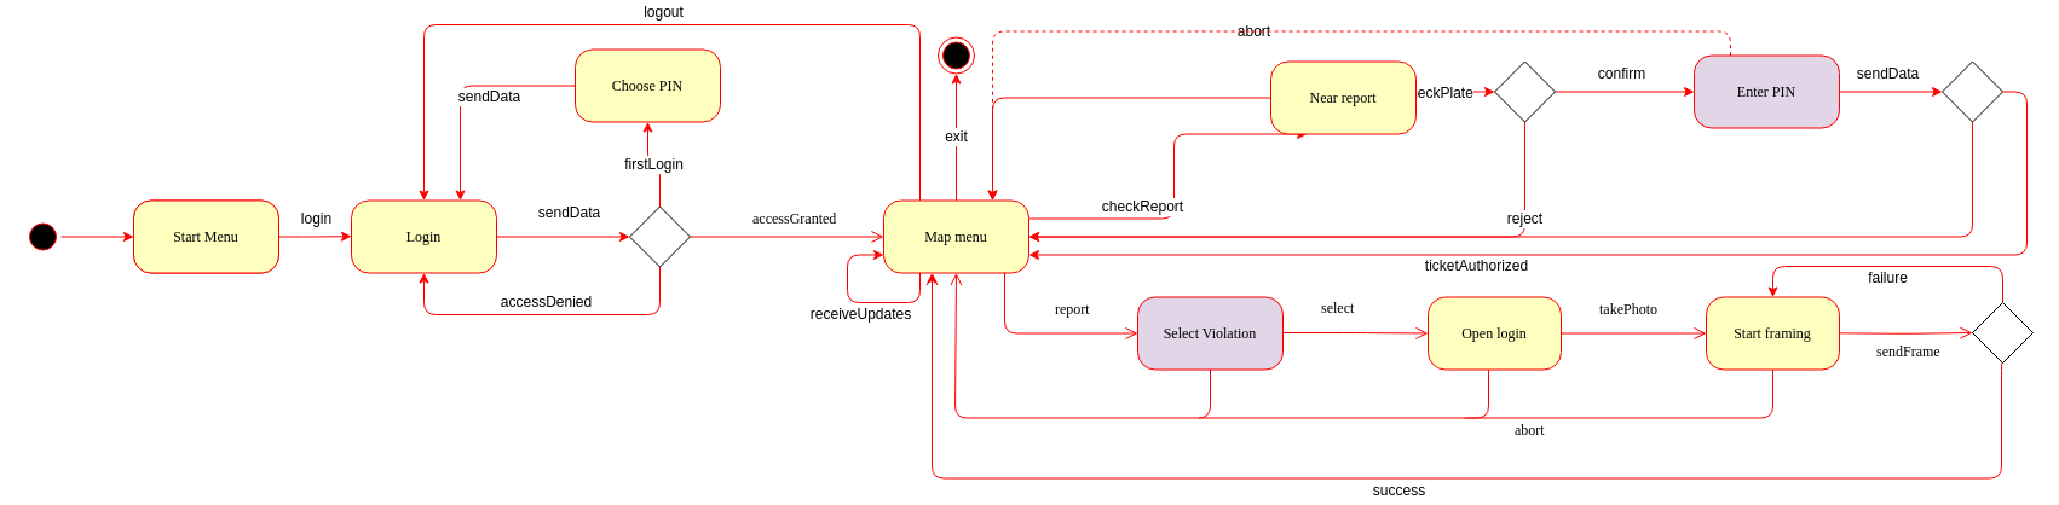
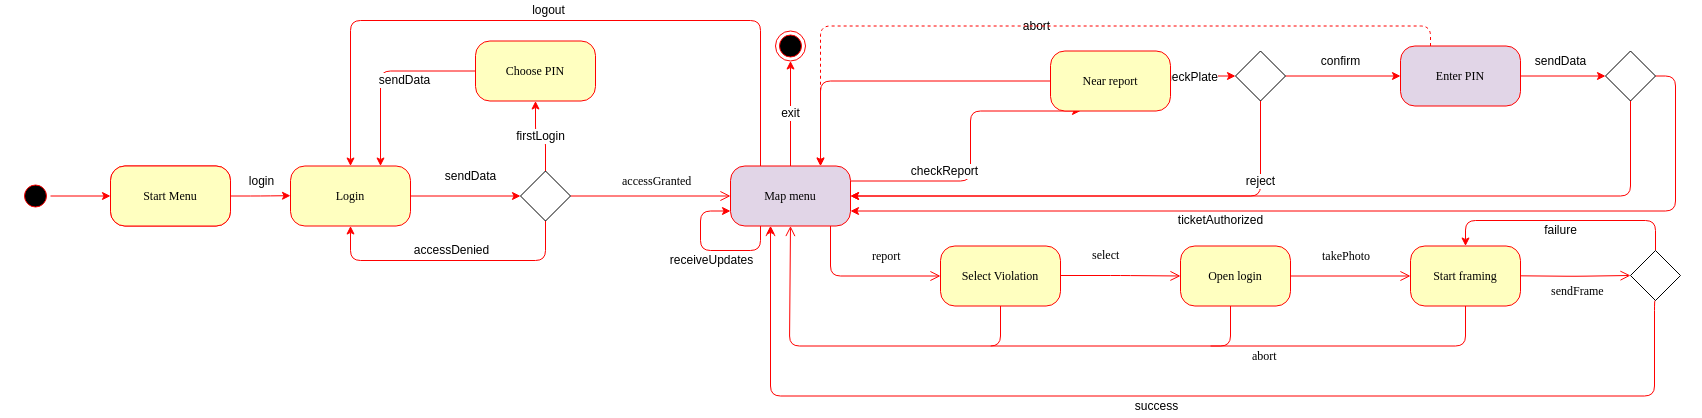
  <mxCell id="0" />
  <mxCell id="1" parent="0" />
  <mxCell id="2" value="" style="endArrow=none;html=1;strokeColor=#FF0000;" parent="1" edge="1"><mxGeometry width="50" height="50" relative="1" as="geometry"><mxPoint x="1210" y="345.5" as="sourcePoint" /><mxPoint x="1465" y="295.5" as="targetPoint" /><Array as="points"><mxPoint x="1465" y="345.5" /></Array></mxGeometry></mxCell>
  <mxCell id="3" value="" style="endArrow=none;html=1;strokeColor=#FF0000;" parent="1" edge="1"><mxGeometry width="50" height="50" relative="1" as="geometry"><mxPoint x="990" y="345.5" as="sourcePoint" /><mxPoint x="1230" y="295.5" as="targetPoint" /><Array as="points"><mxPoint x="1230" y="345.5" /></Array></mxGeometry></mxCell>
  <mxCell id="4" style="edgeStyle=orthogonalEdgeStyle;rounded=1;orthogonalLoop=1;jettySize=auto;html=1;exitX=0.5;exitY=0;exitDx=0;exitDy=0;entryX=0;entryY=0.5;entryDx=0;entryDy=0;strokeColor=#FF0000;fontSize=12;" parent="1" source="5" target="25" edge="1"><mxGeometry relative="1" as="geometry" /></mxCell>
  <mxCell id="5" value="" style="ellipse;html=1;shape=startState;fillColor=#000000;strokeColor=#ff0000;rounded=1;shadow=0;comic=0;labelBackgroundColor=none;fontFamily=Verdana;fontSize=12;fontColor=#000000;align=center;direction=south;" parent="1" vertex="1"><mxGeometry x="20" y="180.5" width="30" height="30" as="geometry" /></mxCell>
  <mxCell id="6" value="exit" style="edgeStyle=orthogonalEdgeStyle;rounded=1;orthogonalLoop=1;jettySize=auto;html=1;exitX=0.5;exitY=0;exitDx=0;exitDy=0;entryX=0.5;entryY=1;entryDx=0;entryDy=0;strokeColor=#FF0000;fontSize=12;fontColor=#000000;" parent="1" source="10" target="24" edge="1"><mxGeometry relative="1" as="geometry" /></mxCell>
  <mxCell id="7" value="logout" style="edgeStyle=orthogonalEdgeStyle;rounded=1;orthogonalLoop=1;jettySize=auto;html=1;exitX=0.25;exitY=0;exitDx=0;exitDy=0;entryX=0.5;entryY=0;entryDx=0;entryDy=0;strokeColor=#FF0000;fontSize=12;fontColor=#000000;" parent="1" source="10" target="29" edge="1"><mxGeometry x="0.021" y="-10" relative="1" as="geometry"><Array as="points"><mxPoint x="760" y="20" /><mxPoint x="350" y="20" /></Array><mxPoint as="offset" /></mxGeometry></mxCell>
  <mxCell id="8" value="abort" style="edgeStyle=orthogonalEdgeStyle;rounded=1;orthogonalLoop=1;jettySize=auto;html=1;exitX=0;exitY=0.5;exitDx=0;exitDy=0;entryX=0.75;entryY=0;entryDx=0;entryDy=0;strokeColor=#FF0000;fontSize=12;fontColor=#000000;" parent="1" source="34" target="10" edge="1"><mxGeometry x="-0.909" y="-55" relative="1" as="geometry"><mxPoint as="offset" /></mxGeometry></mxCell>
  <mxCell id="9" value="checkReport" style="edgeStyle=orthogonalEdgeStyle;rounded=1;orthogonalLoop=1;jettySize=auto;html=1;exitX=1;exitY=0.25;exitDx=0;exitDy=0;strokeColor=#FF0000;fontSize=12;fontColor=#000000;entryX=0.25;entryY=1;entryDx=0;entryDy=0;" parent="1" source="10" target="34" edge="1"><mxGeometry x="-0.375" y="10" relative="1" as="geometry"><mxPoint x="1000" y="106" as="targetPoint" /><Array as="points"><mxPoint x="970" y="180" /></Array><mxPoint as="offset" /></mxGeometry></mxCell>
- <mxCell id="10" value="Map menu" style="rounded=1;whiteSpace=wrap;html=1;arcSize=24;fillColor=#ffffc0;strokeColor=#ff0000;shadow=0;comic=0;labelBackgroundColor=none;fontFamily=Verdana;fontSize=12;fontColor=#000000;align=center;" parent="1" vertex="1"><mxGeometry x="730" y="165.5" width="120" height="60" as="geometry" /></mxCell>
- <mxCell id="11" value="Select Violation" style="rounded=1;whiteSpace=wrap;html=1;arcSize=24;fillColor=#e1d5e7;strokeColor=#ff0000;shadow=0;comic=0;labelBackgroundColor=none;fontFamily=Verdana;fontSize=12;fontColor=#000000;align=center;" parent="1" vertex="1"><mxGeometry x="940" y="245.5" width="120" height="60" as="geometry" /></mxCell>
+ <mxCell id="10" value="Map menu" style="rounded=1;whiteSpace=wrap;html=1;arcSize=24;fillColor=#e1d5e7;strokeColor=#ff0000;shadow=0;comic=0;labelBackgroundColor=none;fontFamily=Verdana;fontSize=12;fontColor=#000000;align=center;" parent="1" vertex="1"><mxGeometry x="730" y="165.5" width="120" height="60" as="geometry" /></mxCell>
+ <mxCell id="11" value="Select Violation" style="rounded=1;whiteSpace=wrap;html=1;arcSize=24;fillColor=#ffffc0;strokeColor=#ff0000;shadow=0;comic=0;labelBackgroundColor=none;fontFamily=Verdana;fontSize=12;fontColor=#000000;align=center;" parent="1" vertex="1"><mxGeometry x="940" y="245.5" width="120" height="60" as="geometry" /></mxCell>
  <mxCell id="12" value="Open login" style="rounded=1;whiteSpace=wrap;html=1;arcSize=24;fillColor=#ffffc0;strokeColor=#ff0000;shadow=0;comic=0;labelBackgroundColor=none;fontFamily=Verdana;fontSize=12;fontColor=#000000;align=center;" parent="1" vertex="1"><mxGeometry x="1180" y="245.5" width="110" height="60" as="geometry" /></mxCell>
  <mxCell id="13" value="accessGranted" style="edgeStyle=orthogonalEdgeStyle;html=1;labelBackgroundColor=none;endArrow=open;endSize=8;strokeColor=#ff0000;fontFamily=Verdana;fontSize=12;align=left;exitX=1;exitY=0.5;exitDx=0;exitDy=0;" parent="1" source="32" target="10" edge="1"><mxGeometry x="0.001" y="34" relative="1" as="geometry"><mxPoint x="640" y="195.5" as="sourcePoint" /><Array as="points" /><mxPoint x="-30" y="19" as="offset" /></mxGeometry></mxCell>
  <mxCell id="14" value="report" style="edgeStyle=orthogonalEdgeStyle;html=1;labelBackgroundColor=none;endArrow=open;endSize=8;strokeColor=#ff0000;fontFamily=Verdana;fontSize=12;align=left;entryX=0;entryY=0.5;" parent="1" target="11" edge="1"><mxGeometry x="0.125" y="20" relative="1" as="geometry"><Array as="points"><mxPoint x="830" y="275.5" /></Array><mxPoint x="830" y="225.5" as="sourcePoint" /><mxPoint as="offset" /></mxGeometry></mxCell>
  <mxCell id="15" style="edgeStyle=orthogonalEdgeStyle;html=1;exitX=0.25;exitY=0;entryX=0.25;entryY=1;labelBackgroundColor=none;endArrow=open;endSize=8;strokeColor=#ff0000;fontFamily=Verdana;fontSize=12;align=left;" parent="1" edge="1"><mxGeometry relative="1" as="geometry"><mxPoint x="770" y="355.5" as="sourcePoint" /><mxPoint x="770" y="225.5" as="targetPoint" /><Array as="points"><mxPoint x="770" y="295.5" /><mxPoint x="770" y="295.5" /></Array></mxGeometry></mxCell>
  <mxCell id="16" value="abort" style="edgeStyle=orthogonalEdgeStyle;html=1;labelBackgroundColor=none;endArrow=open;endSize=8;strokeColor=#ff0000;fontFamily=Verdana;fontSize=12;align=left;exitX=0.5;exitY=1;exitDx=0;exitDy=0;" parent="1" source="11" edge="1"><mxGeometry x="-0.785" y="251" relative="1" as="geometry"><Array as="points"><mxPoint x="1000" y="345.5" /><mxPoint x="789" y="345.5" /></Array><mxPoint x="1000" y="345.5" as="sourcePoint" /><mxPoint x="790" y="225.5" as="targetPoint" /><mxPoint x="250" y="-241" as="offset" /></mxGeometry></mxCell>
  <mxCell id="17" value="select" style="edgeStyle=orthogonalEdgeStyle;html=1;labelBackgroundColor=none;endArrow=open;endSize=8;strokeColor=#ff0000;fontFamily=Verdana;fontSize=12;align=left;entryX=0;entryY=0.5;entryDx=0;entryDy=0;" parent="1" target="12" edge="1"><mxGeometry x="-0.5" y="20" relative="1" as="geometry"><mxPoint x="1060" y="275" as="sourcePoint" /><mxPoint x="1140" y="280.5" as="targetPoint" /><mxPoint as="offset" /><Array as="points"><mxPoint x="1120" y="275.5" /><mxPoint x="1120" y="275.5" /></Array></mxGeometry></mxCell>
  <mxCell id="18" value="takePhoto" style="edgeStyle=orthogonalEdgeStyle;html=1;labelBackgroundColor=none;endArrow=open;endSize=8;strokeColor=#ff0000;fontFamily=Verdana;fontSize=12;align=left;entryX=0;entryY=0.5;entryDx=0;entryDy=0;" parent="1" edge="1"><mxGeometry x="-0.5" y="20" relative="1" as="geometry"><mxPoint x="1290" y="275.5" as="sourcePoint" /><mxPoint x="1410" y="275.5" as="targetPoint" /><mxPoint as="offset" /><Array as="points"><mxPoint x="1290" y="275.5" /><mxPoint x="1290" y="275.5" /></Array></mxGeometry></mxCell>
  <mxCell id="19" value="Start framing" style="rounded=1;whiteSpace=wrap;html=1;arcSize=24;fillColor=#ffffc0;strokeColor=#ff0000;shadow=0;comic=0;labelBackgroundColor=none;fontFamily=Verdana;fontSize=12;fontColor=#000000;align=center;" parent="1" vertex="1"><mxGeometry x="1410" y="245.5" width="110" height="60" as="geometry" /></mxCell>
  <mxCell id="20" value="sendFrame" style="edgeStyle=orthogonalEdgeStyle;html=1;labelBackgroundColor=none;endArrow=open;endSize=8;strokeColor=#ff0000;fontFamily=Verdana;fontSize=12;align=left;entryX=0;entryY=0.5;entryDx=0;entryDy=0;" parent="1" target="23" edge="1"><mxGeometry x="-0.455" y="-15" relative="1" as="geometry"><mxPoint x="1520" y="275.333" as="sourcePoint" /><mxPoint x="1640" y="275.333" as="targetPoint" /><mxPoint x="-1" as="offset" /><Array as="points" /></mxGeometry></mxCell>
  <mxCell id="21" value="success" style="edgeStyle=orthogonalEdgeStyle;rounded=1;orthogonalLoop=1;jettySize=auto;html=1;exitX=0.5;exitY=1;exitDx=0;exitDy=0;entryX=0.5;entryY=1;entryDx=0;entryDy=0;strokeColor=#FF0000;fontSize=12;" parent="1" source="23" edge="1"><mxGeometry x="0.035" y="10" relative="1" as="geometry"><mxPoint x="770" y="225.5" as="targetPoint" /><Array as="points"><mxPoint x="1654" y="395.5" /><mxPoint x="770" y="395.5" /></Array><mxPoint as="offset" /></mxGeometry></mxCell>
  <mxCell id="22" value="failure" style="edgeStyle=orthogonalEdgeStyle;rounded=1;orthogonalLoop=1;jettySize=auto;html=1;exitX=0.5;exitY=0;exitDx=0;exitDy=0;entryX=0.5;entryY=0;entryDx=0;entryDy=0;strokeColor=#FF0000;fontSize=12;fontColor=#000000;" parent="1" source="23" target="19" edge="1"><mxGeometry x="0.015" y="10" relative="1" as="geometry"><Array as="points"><mxPoint x="1655" y="220" /><mxPoint x="1465" y="220" /></Array><mxPoint as="offset" /></mxGeometry></mxCell>
  <mxCell id="23" value="" style="rhombus;whiteSpace=wrap;html=1;" parent="1" vertex="1"><mxGeometry x="1630" y="250" width="50" height="50" as="geometry" /></mxCell>
  <mxCell id="24" value="" style="ellipse;html=1;shape=endState;fillColor=#000000;strokeColor=#ff0000;fontSize=12;" parent="1" vertex="1"><mxGeometry x="775" y="30.5" width="30" height="30" as="geometry" /></mxCell>
  <mxCell id="25" value="Start Menu" style="rounded=1;whiteSpace=wrap;html=1;arcSize=24;fillColor=#ffffc0;strokeColor=#ff0000;shadow=0;comic=0;labelBackgroundColor=none;fontFamily=Verdana;fontSize=12;fontColor=#000000;align=center;" parent="1" vertex="1"><mxGeometry x="110" y="165.5" width="120" height="60" as="geometry" /></mxCell>
  <mxCell id="26" value="login" style="edgeStyle=orthogonalEdgeStyle;rounded=1;orthogonalLoop=1;jettySize=auto;html=1;exitX=1;exitY=0.5;exitDx=0;exitDy=0;strokeColor=#FF0000;fontSize=12;" parent="1" source="27" edge="1"><mxGeometry x="0.016" y="15" relative="1" as="geometry"><mxPoint x="290" y="195.167" as="targetPoint" /><mxPoint as="offset" /></mxGeometry></mxCell>
  <mxCell id="27" value="Start Menu" style="rounded=1;whiteSpace=wrap;html=1;arcSize=24;fillColor=#ffffc0;strokeColor=#ff0000;shadow=0;comic=0;labelBackgroundColor=none;fontFamily=Verdana;fontSize=12;fontColor=#000000;align=center;" parent="1" vertex="1"><mxGeometry x="110" y="165.5" width="120" height="60" as="geometry" /></mxCell>
  <mxCell id="28" value="sendData" style="edgeStyle=orthogonalEdgeStyle;rounded=1;orthogonalLoop=1;jettySize=auto;html=1;exitX=1;exitY=0.5;exitDx=0;exitDy=0;entryX=0;entryY=0.5;entryDx=0;entryDy=0;strokeColor=#FF0000;fontSize=12;fontColor=#000000;" parent="1" source="29" target="32" edge="1"><mxGeometry x="0.088" y="20" relative="1" as="geometry"><mxPoint as="offset" /></mxGeometry></mxCell>
  <mxCell id="29" value="Login" style="rounded=1;whiteSpace=wrap;html=1;arcSize=24;fillColor=#ffffc0;strokeColor=#ff0000;shadow=0;comic=0;labelBackgroundColor=none;fontFamily=Verdana;fontSize=12;fontColor=#000000;align=center;" parent="1" vertex="1"><mxGeometry x="290" y="165.5" width="120" height="60" as="geometry" /></mxCell>
  <mxCell id="30" value="accessDenied" style="edgeStyle=orthogonalEdgeStyle;rounded=1;orthogonalLoop=1;jettySize=auto;html=1;exitX=0.5;exitY=1;exitDx=0;exitDy=0;entryX=0.5;entryY=1;entryDx=0;entryDy=0;strokeColor=#FF0000;fontSize=12;fontColor=#000000;" parent="1" source="32" target="29" edge="1"><mxGeometry x="-0.005" y="-10" relative="1" as="geometry"><Array as="points"><mxPoint x="545" y="260" /><mxPoint x="350" y="260" /></Array><mxPoint as="offset" /></mxGeometry></mxCell>
  <mxCell id="31" value="firstLogin" style="edgeStyle=orthogonalEdgeStyle;rounded=1;orthogonalLoop=1;jettySize=auto;html=1;exitX=0.5;exitY=0;exitDx=0;exitDy=0;entryX=0.5;entryY=1;entryDx=0;entryDy=0;strokeColor=#FF0000;fontSize=12;fontColor=#000000;" parent="1" source="32" target="45" edge="1"><mxGeometry relative="1" as="geometry" /></mxCell>
  <mxCell id="32" value="" style="rhombus;whiteSpace=wrap;html=1;" parent="1" vertex="1"><mxGeometry x="520" y="170.5" width="50" height="50" as="geometry" /></mxCell>
  <mxCell id="33" value="checkPlate" style="edgeStyle=orthogonalEdgeStyle;rounded=1;orthogonalLoop=1;jettySize=auto;html=1;exitX=1;exitY=0.5;exitDx=0;exitDy=0;strokeColor=#FF0000;fontSize=12;fontColor=#000000;entryX=0;entryY=0.5;entryDx=0;entryDy=0;" parent="1" source="34" target="37" edge="1"><mxGeometry x="0.031" y="15" relative="1" as="geometry"><mxPoint x="1080.143" y="75.429" as="targetPoint" /><mxPoint as="offset" /></mxGeometry></mxCell>
  <mxCell id="34" value="Near report" style="rounded=1;whiteSpace=wrap;html=1;arcSize=24;fillColor=#ffffc0;strokeColor=#ff0000;shadow=0;comic=0;labelBackgroundColor=none;fontFamily=Verdana;fontSize=12;fontColor=#000000;align=center;" parent="1" vertex="1"><mxGeometry x="1050" y="50.5" width="120" height="60" as="geometry" /></mxCell>
  <mxCell id="35" value="confirm" style="edgeStyle=orthogonalEdgeStyle;rounded=1;orthogonalLoop=1;jettySize=auto;html=1;exitX=1;exitY=0.5;exitDx=0;exitDy=0;entryX=0;entryY=0.5;entryDx=0;entryDy=0;strokeColor=#FF0000;fontSize=12;fontColor=#000000;" parent="1" source="37" target="40" edge="1"><mxGeometry x="-0.04" y="15" relative="1" as="geometry"><mxPoint as="offset" /></mxGeometry></mxCell>
  <mxCell id="36" value="reject" style="edgeStyle=orthogonalEdgeStyle;rounded=1;orthogonalLoop=1;jettySize=auto;html=1;exitX=0.5;exitY=1;exitDx=0;exitDy=0;entryX=1;entryY=0.5;entryDx=0;entryDy=0;strokeColor=#FF0000;fontSize=12;fontColor=#000000;" parent="1" source="37" target="10" edge="1"><mxGeometry x="-0.683" relative="1" as="geometry"><mxPoint as="offset" /></mxGeometry></mxCell>
  <mxCell id="37" value="" style="rhombus;whiteSpace=wrap;html=1;" parent="1" vertex="1"><mxGeometry x="1235" y="50.5" width="50" height="50" as="geometry" /></mxCell>
  <mxCell id="38" style="edgeStyle=orthogonalEdgeStyle;rounded=1;orthogonalLoop=1;jettySize=auto;html=1;exitX=0.25;exitY=0;exitDx=0;exitDy=0;entryX=0.75;entryY=0;entryDx=0;entryDy=0;strokeColor=#FF0000;fontSize=12;fontColor=#000000;dashed=1;" parent="1" source="40" target="10" edge="1"><mxGeometry relative="1" as="geometry" /></mxCell>
  <mxCell id="39" value="sendData" style="edgeStyle=orthogonalEdgeStyle;rounded=1;orthogonalLoop=1;jettySize=auto;html=1;exitX=1;exitY=0.5;exitDx=0;exitDy=0;entryX=0;entryY=0.5;entryDx=0;entryDy=0;strokeColor=#FF0000;fontSize=12;fontColor=#000000;" parent="1" source="40" target="43" edge="1"><mxGeometry x="-0.058" y="15" relative="1" as="geometry"><mxPoint as="offset" /></mxGeometry></mxCell>
  <mxCell id="40" value="Enter PIN" style="rounded=1;whiteSpace=wrap;html=1;arcSize=24;fillColor=#e1d5e7;strokeColor=#ff0000;shadow=0;comic=0;labelBackgroundColor=none;fontFamily=Verdana;fontSize=12;fontColor=#000000;align=center;" parent="1" vertex="1"><mxGeometry x="1400" y="45.5" width="120" height="60" as="geometry" /></mxCell>
  <mxCell id="41" style="edgeStyle=orthogonalEdgeStyle;rounded=1;orthogonalLoop=1;jettySize=auto;html=1;exitX=0.5;exitY=1;exitDx=0;exitDy=0;entryX=1;entryY=0.5;entryDx=0;entryDy=0;strokeColor=#FF0000;fontSize=12;fontColor=#000000;" parent="1" source="43" target="10" edge="1"><mxGeometry relative="1" as="geometry" /></mxCell>
  <mxCell id="42" value="ticketAuthorized" style="edgeStyle=orthogonalEdgeStyle;rounded=1;orthogonalLoop=1;jettySize=auto;html=1;exitX=1;exitY=0.5;exitDx=0;exitDy=0;entryX=1;entryY=0.75;entryDx=0;entryDy=0;strokeColor=#FF0000;fontSize=12;fontColor=#000000;" parent="1" source="43" target="10" edge="1"><mxGeometry x="0.245" y="9" relative="1" as="geometry"><mxPoint as="offset" /></mxGeometry></mxCell>
  <mxCell id="43" value="" style="rhombus;whiteSpace=wrap;html=1;" parent="1" vertex="1"><mxGeometry x="1605" y="50.5" width="50" height="50" as="geometry" /></mxCell>
  <mxCell id="44" value="sendData" style="edgeStyle=orthogonalEdgeStyle;rounded=1;orthogonalLoop=1;jettySize=auto;html=1;exitX=0;exitY=0.5;exitDx=0;exitDy=0;entryX=0.75;entryY=0;entryDx=0;entryDy=0;strokeColor=#FF0000;fontSize=12;fontColor=#000000;" parent="1" source="45" target="29" edge="1"><mxGeometry x="-0.25" y="9" relative="1" as="geometry"><mxPoint as="offset" /></mxGeometry></mxCell>
  <mxCell id="45" value="Choose PIN" style="rounded=1;whiteSpace=wrap;html=1;arcSize=24;fillColor=#ffffc0;strokeColor=#ff0000;shadow=0;comic=0;labelBackgroundColor=none;fontFamily=Verdana;fontSize=12;fontColor=#000000;align=center;" parent="1" vertex="1"><mxGeometry x="475" y="40.5" width="120" height="60" as="geometry" /></mxCell>
  <mxCell id="46" value="receiveUpdates" style="edgeStyle=orthogonalEdgeStyle;rounded=1;orthogonalLoop=1;jettySize=auto;html=1;exitX=0.25;exitY=1;exitDx=0;exitDy=0;entryX=0;entryY=0.75;entryDx=0;entryDy=0;strokeColor=#FF0000;fontSize=12;fontColor=#000000;" edge="1" parent="1" source="10" target="10"><mxGeometry x="-0.033" y="10" relative="1" as="geometry"><Array as="points"><mxPoint x="760" y="250" /><mxPoint x="700" y="250" /><mxPoint x="700" y="211" /></Array><mxPoint as="offset" /></mxGeometry></mxCell>
